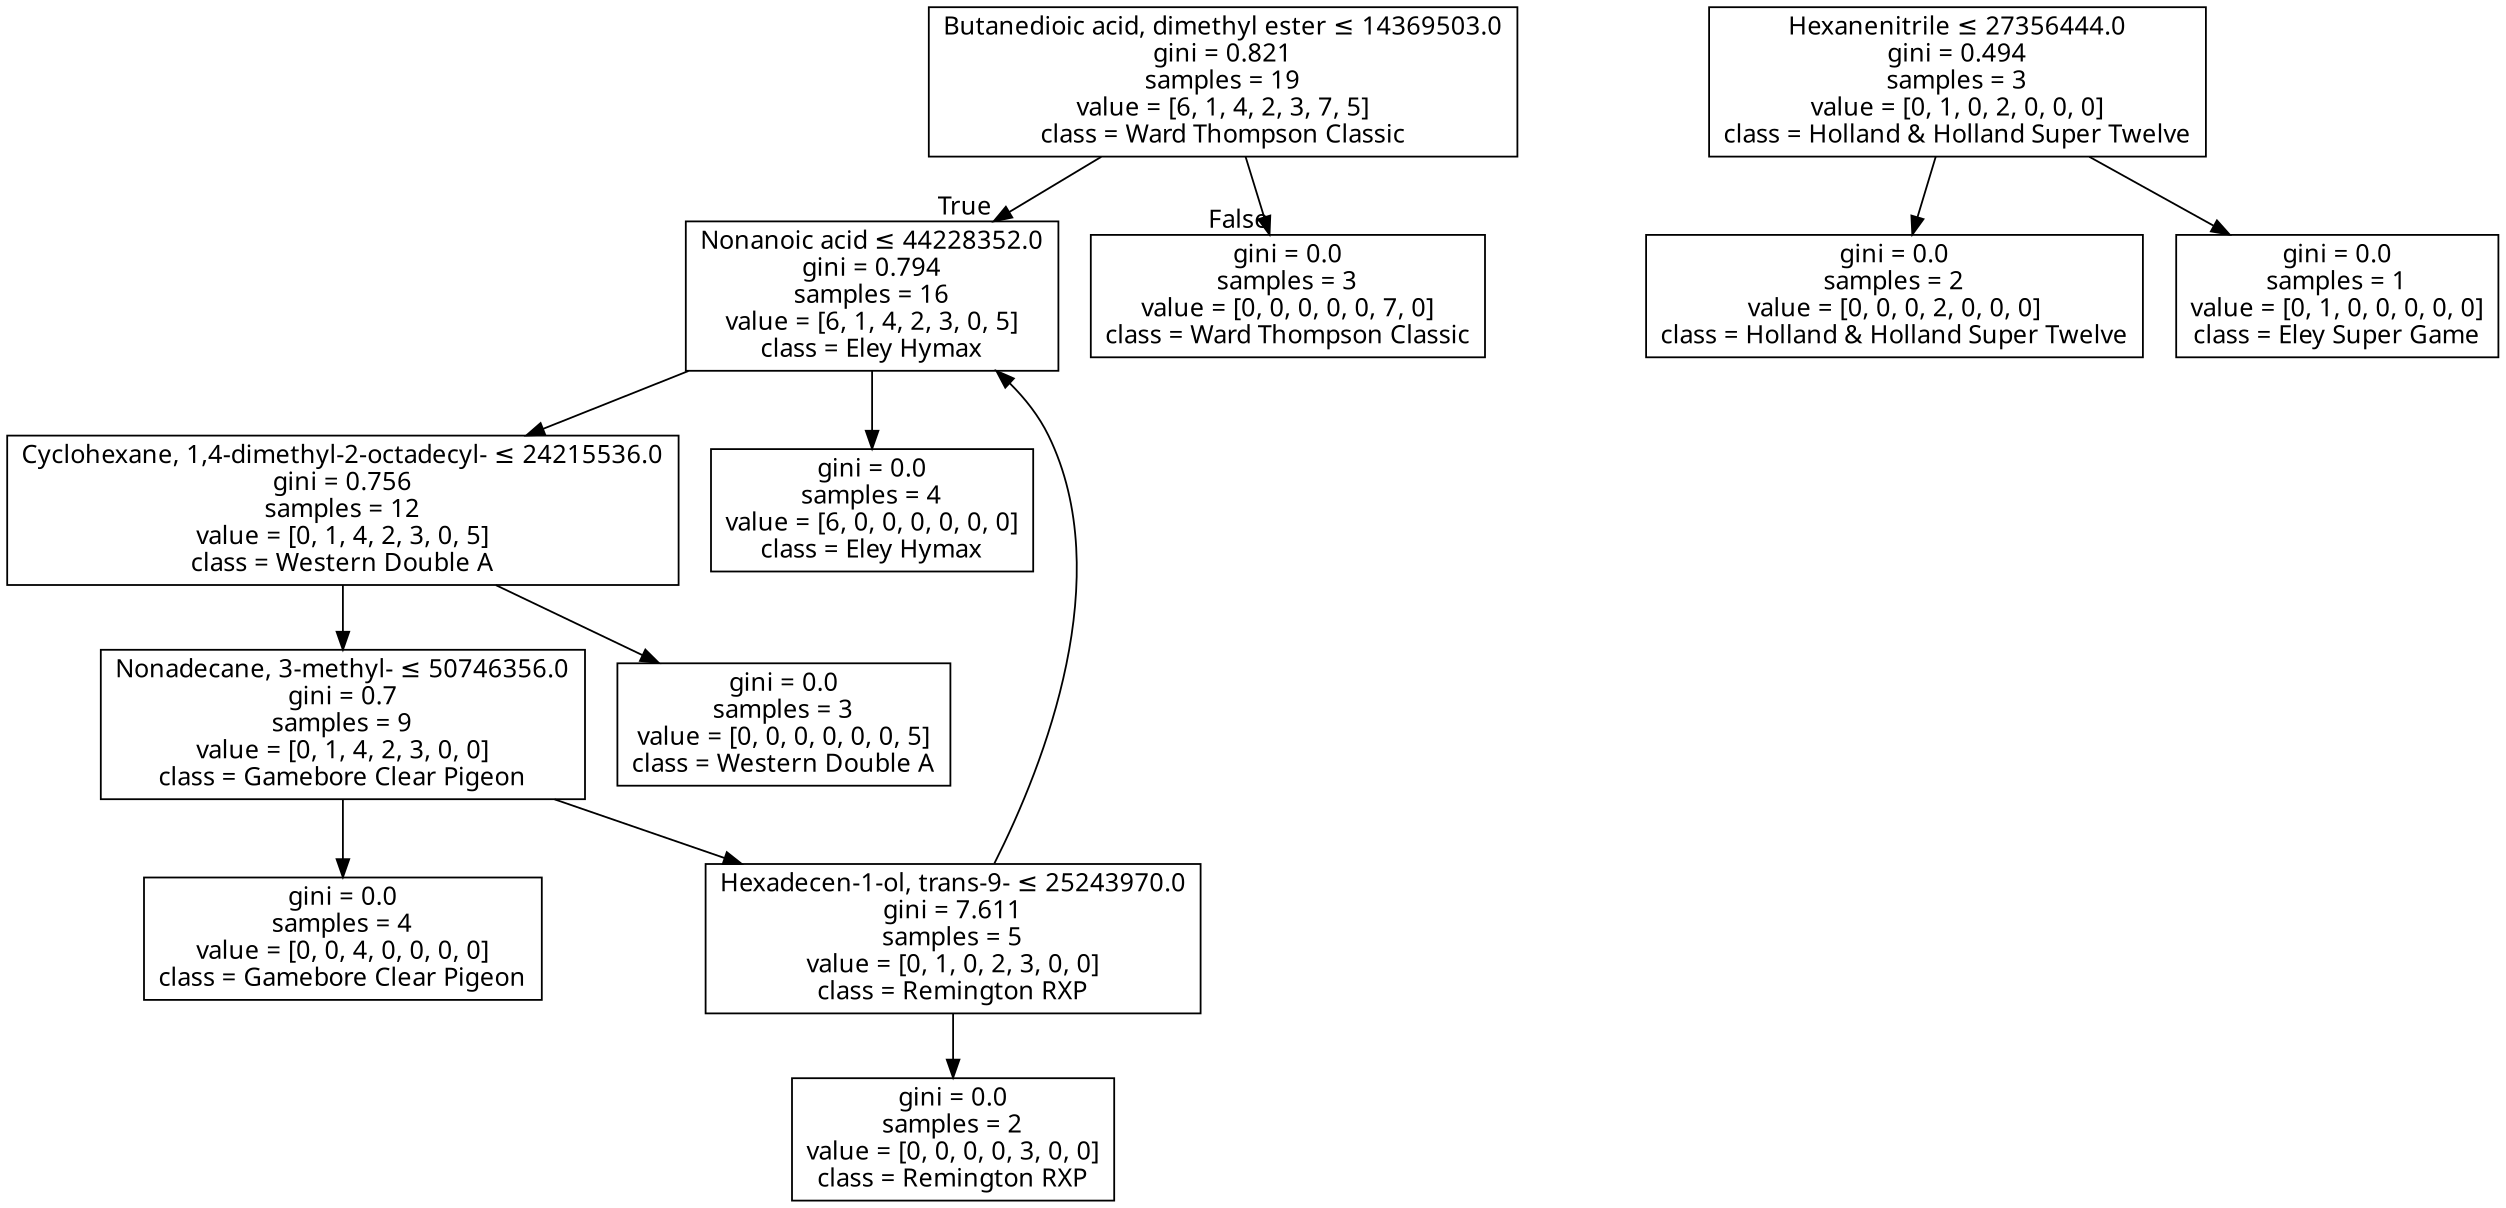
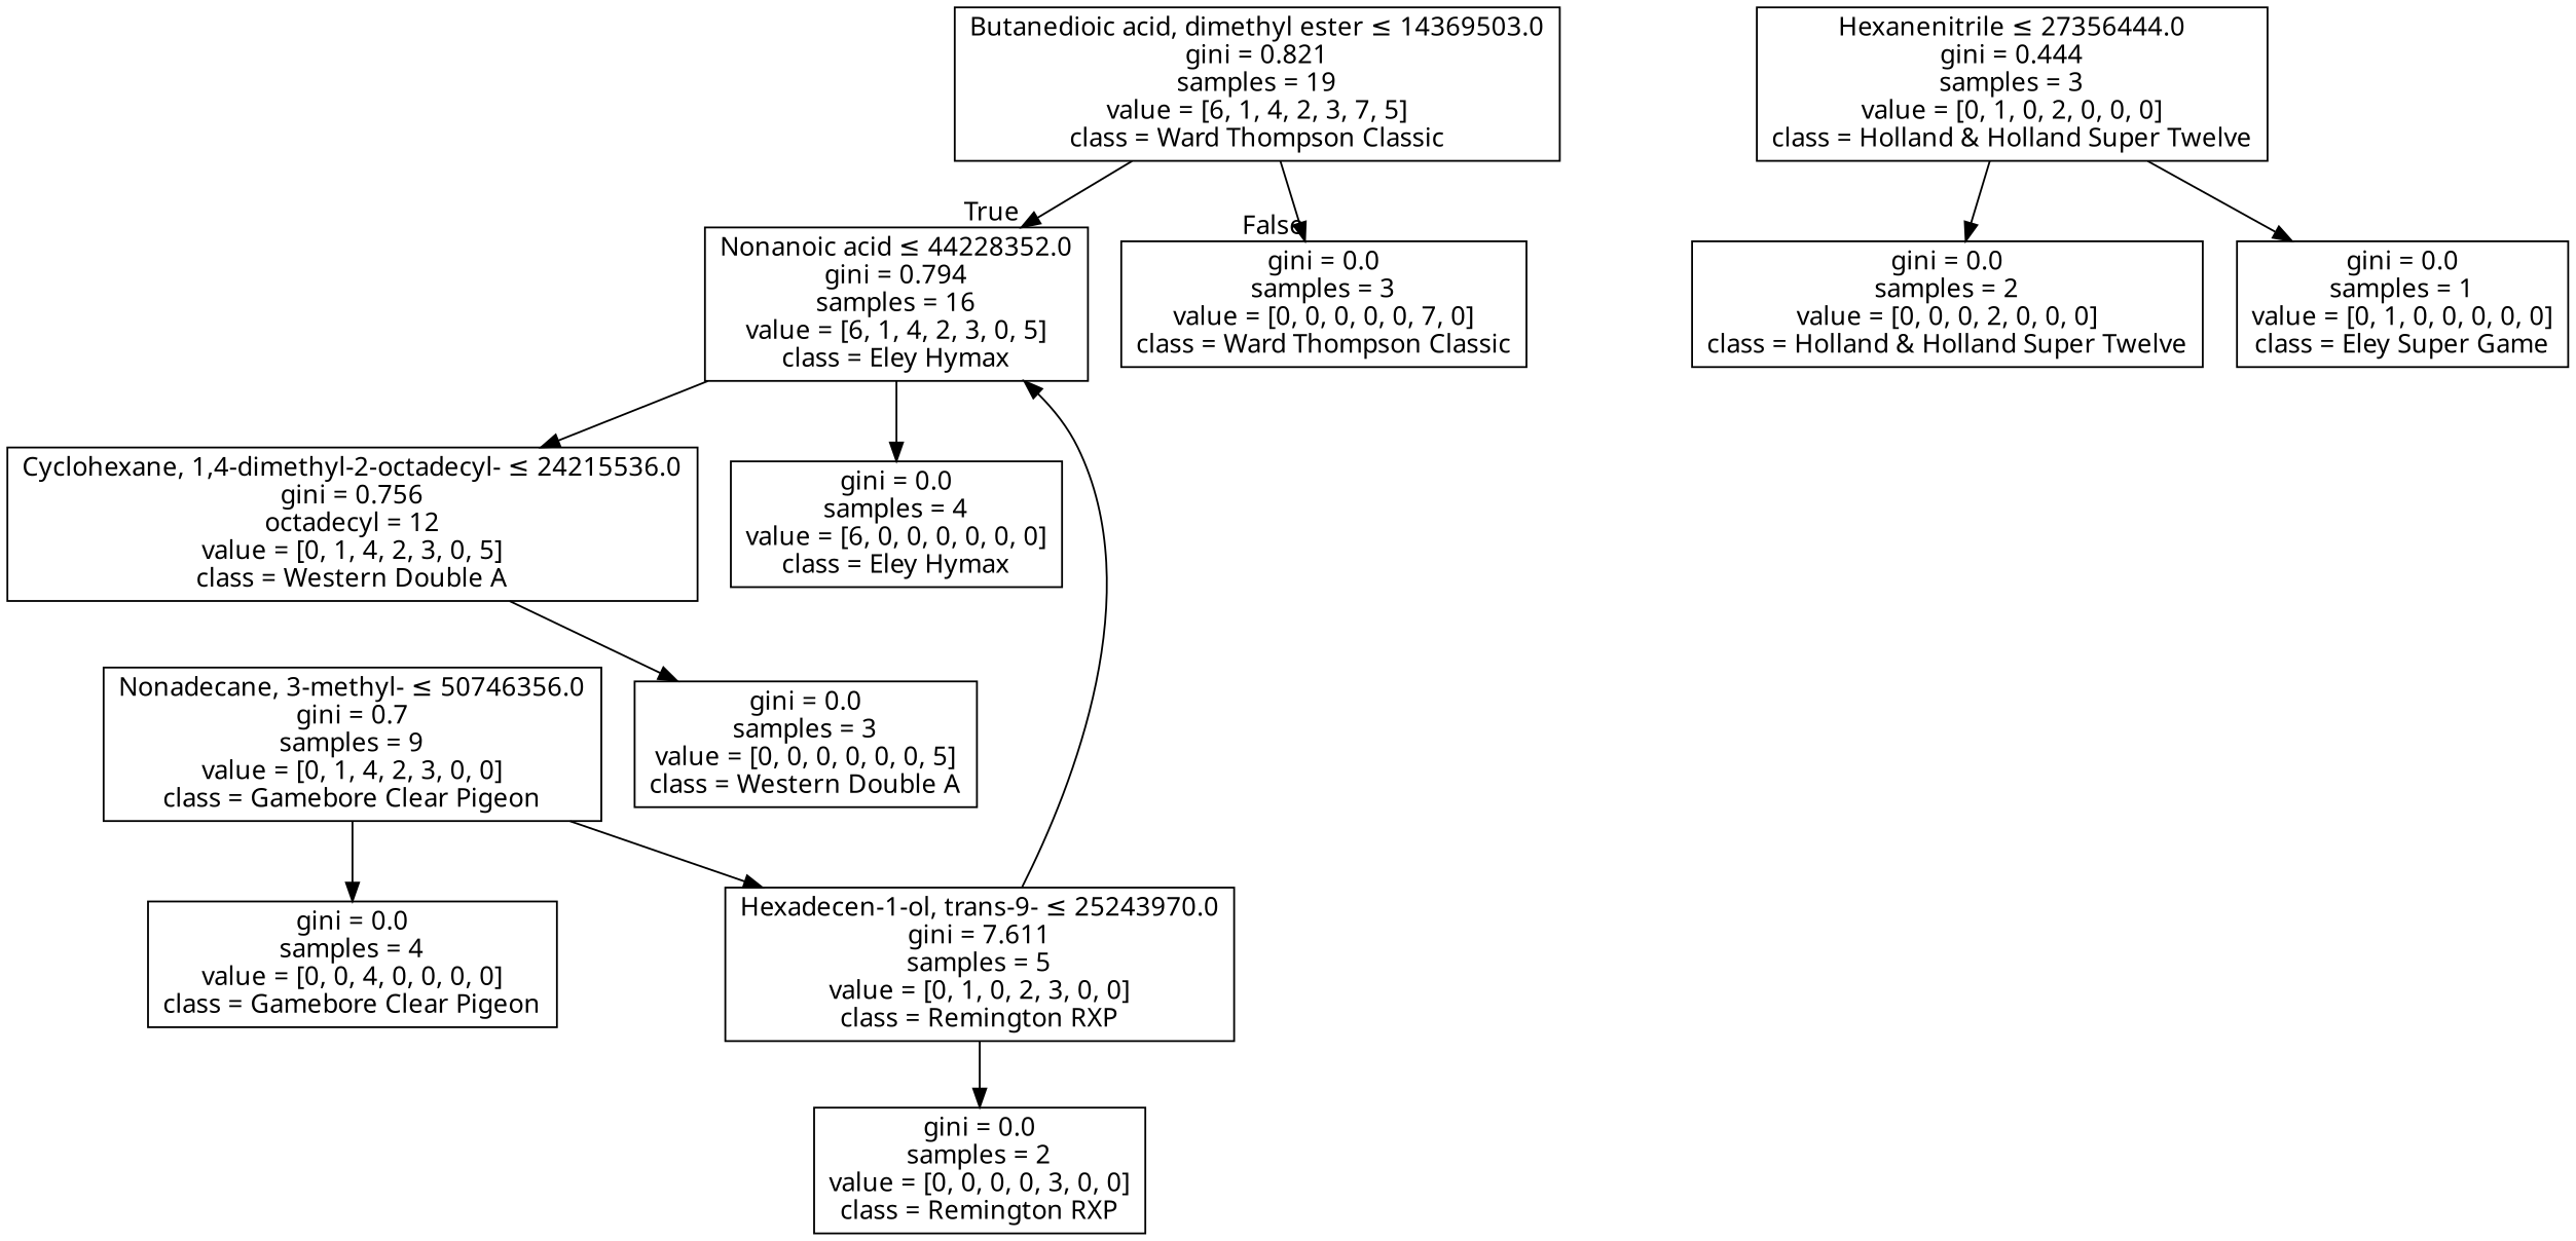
  digraph {
    fontname="Noto Sans"
    node [fontname="Noto Sans" shape=box]
    edge [fontname="Noto Sans"]
    n1 [label=<Butanedioic acid, dimethyl ester &le; 14369503.0<br/>gini = 0.821<br/>samples = 19<br/>value = [6, 1, 4, 2, 3, 7, 5]<br/>class = Ward Thompson Classic>]
    n2 [label=<Nonanoic acid &le; 44228352.0<br/>gini = 0.794<br/>samples = 16<br/>value = [6, 1, 4, 2, 3, 0, 5]<br/>class = Eley Hymax>]
    n3 [label=<gini = 0.0<br/>samples = 3<br/>value = [0, 0, 0, 0, 0, 7, 0]<br/>class = Ward Thompson Classic>]
-   n4 [label=<Cyclohexane, 1,4-dimethyl-2-octadecyl- &le; 24215536.0<br/>gini = 0.756<br/>samples = 12<br/>value = [0, 1, 4, 2, 3, 0, 5]<br/>class = Western Double A>]
+   n4 [label=<Cyclohexane, 1,4-dimethyl-2-octadecyl- &le; 24215536.0<br/>gini = 0.756<br/>octadecyl = 12<br/>value = [0, 1, 4, 2, 3, 0, 5]<br/>class = Western Double A>]
    n5 [label=<gini = 0.0<br/>samples = 4<br/>value = [6, 0, 0, 0, 0, 0, 0]<br/>class = Eley Hymax>]
    n6 [label=<Nonadecane, 3-methyl- &le; 50746356.0<br/>gini = 0.7<br/>samples = 9<br/>value = [0, 1, 4, 2, 3, 0, 0]<br/>class = Gamebore Clear Pigeon>]
    n7 [label=<gini = 0.0<br/>samples = 3<br/>value = [0, 0, 0, 0, 0, 0, 5]<br/>class = Western Double A>]
    n8 [label=<Hexadecen-1-ol, trans-9- &le; 25243970.0<br/>gini = 7.611<br/>samples = 5<br/>value = [0, 1, 0, 2, 3, 0, 0]<br/>class = Remington RXP>]
    n9 [label=<gini = 0.0<br/>samples = 4<br/>value = [0, 0, 4, 0, 0, 0, 0]<br/>class = Gamebore Clear Pigeon>]
    n10 [label=<gini = 0.0<br/>samples = 2<br/>value = [0, 0, 0, 0, 3, 0, 0]<br/>class = Remington RXP>]
-   n11 [label=<Hexanenitrile &le; 27356444.0<br/>gini = 0.494<br/>samples = 3<br/>value = [0, 1, 0, 2, 0, 0, 0]<br/>class = Holland &amp; Holland Super Twelve>]
+   n11 [label=<Hexanenitrile &le; 27356444.0<br/>gini = 0.444<br/>samples = 3<br/>value = [0, 1, 0, 2, 0, 0, 0]<br/>class = Holland &amp; Holland Super Twelve>]
    n12 [label=<gini = 0.0<br/>samples = 2<br/>value = [0, 0, 0, 2, 0, 0, 0]<br/>class = Holland &amp; Holland Super Twelve>]
    n13 [label=<gini = 0.0<br/>samples = 1<br/>value = [0, 1, 0, 0, 0, 0, 0]<br/>class = Eley Super Game>]
    n1 -> n2 [headlabel=True labelangle=45 labeldistance=2.5]
    n1 -> n3 [headlabel=False labelangle=-45 labeldistance=2.5]
    n2 -> n4
    n2 -> n5
-   n4 -> n6
    n4 -> n7
    n6 -> n8
    n6 -> n9
    n8 -> n2
    n8 -> n10
    n11 -> n12
    n11 -> n13
  }
